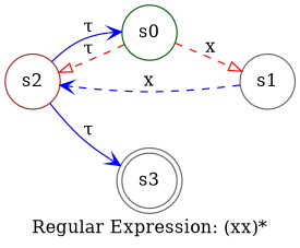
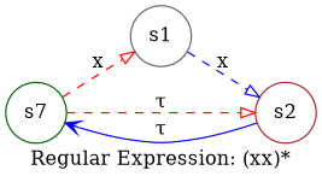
  digraph {
    label="Regular Expression: (xx)*"
    rankdir=LR
    node [color=gray40 shape=circle]
    edge [arrowhead=vee color=blue style=dashed]
-   s3 [shape=doublecircle]
-   s0 [color=darkgreen]
+   s0 [color=darkgreen label=s7]
    s1
    s2 [color=brown]
    s0 -> s1 [arrowhead=onormal color=red label=x]
    s0 -> s2 [arrowhead=onormal color=red label="τ"]
-   s1 -> s2 [label=x]
-   s2 -> s3 [label="τ" style=solid]
+   s1 -> s2 [arrowhead=onormal label=x]
    s2 -> s0 [label="τ" style=solid]
  }
